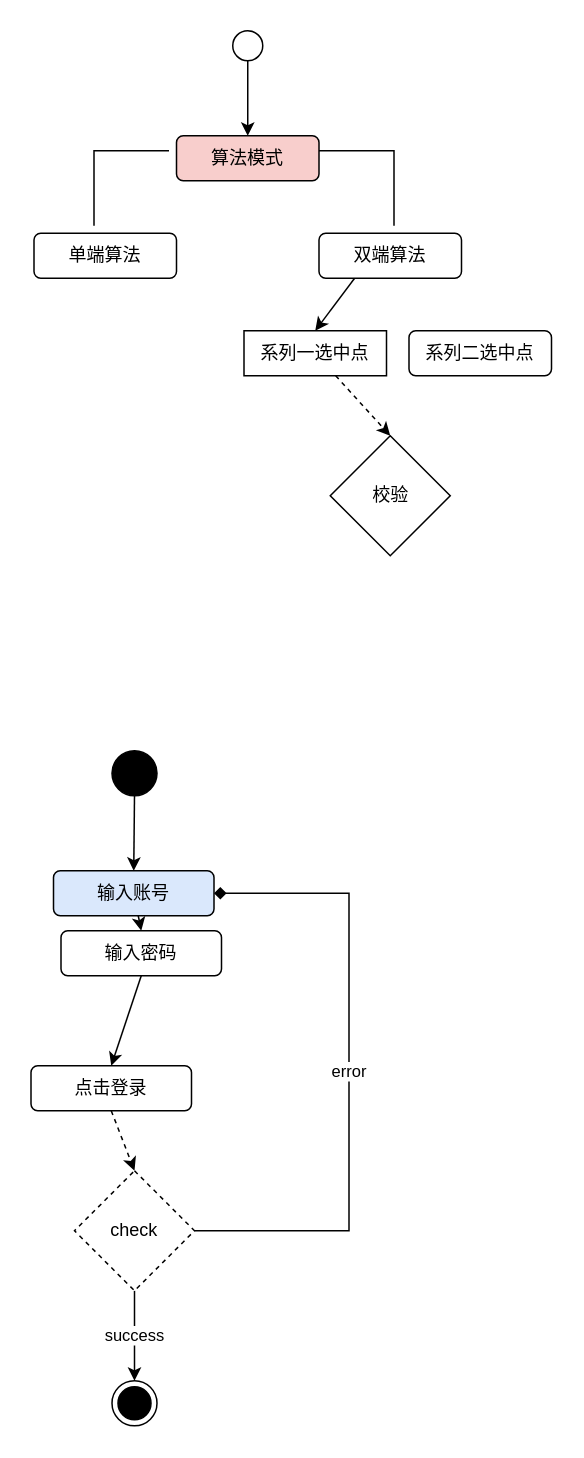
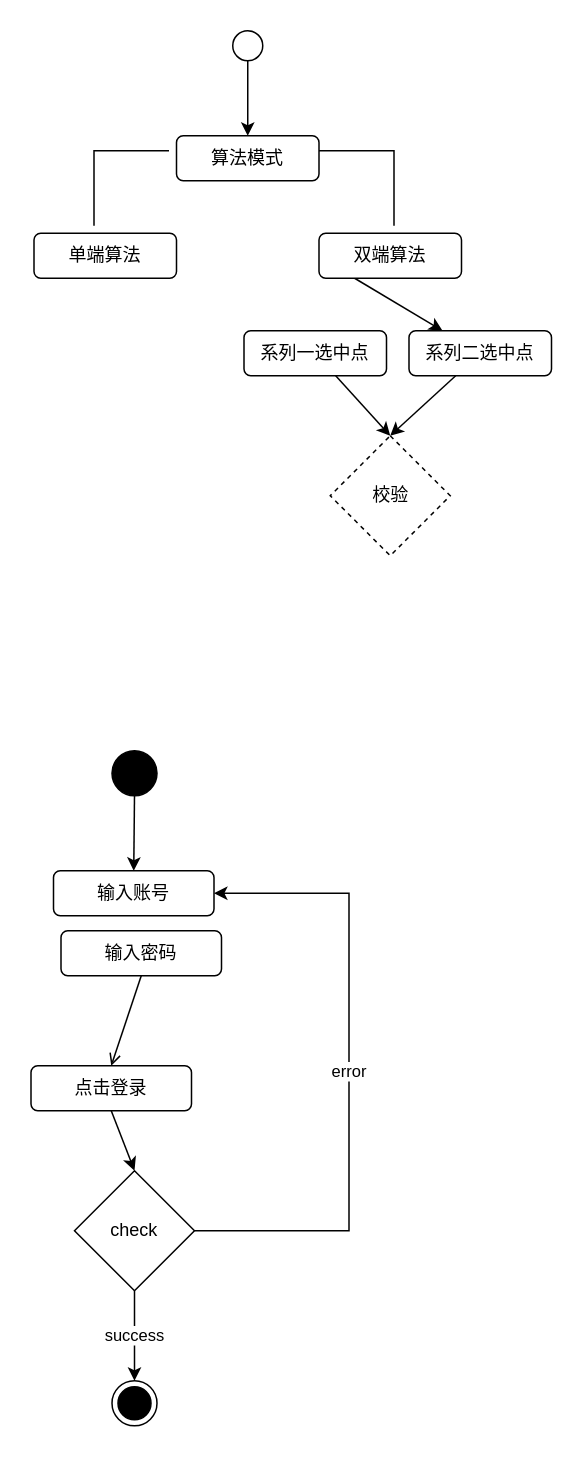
  <mxCell id="0" />
  <mxCell id="1" parent="0" />
  <mxCell id="2" value="" style="edgeStyle=none;html=1;" edge="1" parent="1" source="3" target="4"><mxGeometry relative="1" as="geometry" /></mxCell>
  <mxCell id="3" value="" style="ellipse;whiteSpace=wrap;html=1;aspect=fixed;" vertex="1" parent="1"><mxGeometry x="154.5" y="20" width="20" height="20" as="geometry" /></mxCell>
- <mxCell id="4" value="算法模式" style="rounded=1;whiteSpace=wrap;html=1;fillColor=#f8cecc;" vertex="1" parent="1"><mxGeometry x="117" y="90" width="95" height="30" as="geometry" /></mxCell>
- <mxCell id="5" style="edgeStyle=none;rounded=0;html=1;exitX=0.25;exitY=1;exitDx=0;exitDy=0;entryX=0.5;entryY=0;entryDx=0;entryDy=0;" edge="1" parent="1" source="6" target="9"><mxGeometry relative="1" as="geometry" /></mxCell>
+ <mxCell id="4" value="算法模式" style="rounded=1;whiteSpace=wrap;html=1;" vertex="1" parent="1"><mxGeometry x="117" y="90" width="95" height="30" as="geometry" /></mxCell>
+ <mxCell id="5" style="edgeStyle=none;rounded=0;html=1;exitX=0.25;exitY=1;exitDx=0;exitDy=0;" edge="1" parent="1" source="6" target="11"><mxGeometry relative="1" as="geometry" /></mxCell>
  <mxCell id="6" value="双端算法" style="rounded=1;whiteSpace=wrap;html=1;" vertex="1" parent="1"><mxGeometry x="212" y="155" width="95" height="30" as="geometry" /></mxCell>
  <mxCell id="7" value="单端算法" style="rounded=1;whiteSpace=wrap;html=1;" vertex="1" parent="1"><mxGeometry x="22" y="155" width="95" height="30" as="geometry" /></mxCell>
- <mxCell id="8" style="edgeStyle=none;rounded=0;html=1;entryX=0.5;entryY=0;entryDx=0;entryDy=0;dashed=1;" edge="1" parent="1" source="9" target="12"><mxGeometry relative="1" as="geometry" /></mxCell>
- <mxCell id="9" value="系列一选中点" style="whiteSpace=wrap;html=1;rounded=0;" vertex="1" parent="1"><mxGeometry x="162" y="220" width="95" height="30" as="geometry" /></mxCell>
+ <mxCell id="8" style="edgeStyle=none;rounded=0;html=1;entryX=0.5;entryY=0;entryDx=0;entryDy=0;" edge="1" parent="1" source="9" target="12"><mxGeometry relative="1" as="geometry" /></mxCell>
+ <mxCell id="9" value="系列一选中点" style="rounded=1;whiteSpace=wrap;html=1;" vertex="1" parent="1"><mxGeometry x="162" y="220" width="95" height="30" as="geometry" /></mxCell>
+ <mxCell id="10" style="edgeStyle=none;rounded=0;html=1;entryX=0.5;entryY=0;entryDx=0;entryDy=0;" edge="1" parent="1" source="11" target="12"><mxGeometry relative="1" as="geometry" /></mxCell>
  <mxCell id="11" value="系列二选中点" style="rounded=1;whiteSpace=wrap;html=1;" vertex="1" parent="1"><mxGeometry x="272" y="220" width="95" height="30" as="geometry" /></mxCell>
- <mxCell id="12" value="校验" style="rhombus;whiteSpace=wrap;html=1;" vertex="1" parent="1"><mxGeometry x="219.5" y="290" width="80" height="80" as="geometry" /></mxCell>
+ <mxCell id="12" value="校验" style="rhombus;whiteSpace=wrap;html=1;dashed=1;" vertex="1" parent="1"><mxGeometry x="219.5" y="290" width="80" height="80" as="geometry" /></mxCell>
  <mxCell id="13" value="" style="endArrow=none;html=1;rounded=0;" edge="1" parent="1"><mxGeometry width="50" height="50" relative="1" as="geometry"><mxPoint x="62" y="150" as="sourcePoint" /><mxPoint x="112" y="100" as="targetPoint" /><Array as="points"><mxPoint x="62" y="100" /></Array></mxGeometry></mxCell>
  <mxCell id="14" value="" style="endArrow=none;html=1;rounded=0;" edge="1" parent="1"><mxGeometry width="50" height="50" relative="1" as="geometry"><mxPoint x="262" y="150" as="sourcePoint" /><mxPoint x="212" y="100" as="targetPoint" /><Array as="points"><mxPoint x="262" y="100" /></Array></mxGeometry></mxCell>
- <mxCell id="15" style="edgeStyle=none;rounded=0;html=1;entryX=0.5;entryY=0;entryDx=0;entryDy=0;" edge="1" parent="1" source="16" target="18"><mxGeometry relative="1" as="geometry" /></mxCell>
- <mxCell id="16" value="输入账号" style="rounded=1;whiteSpace=wrap;html=1;fillColor=#dae8fc;" vertex="1" parent="1"><mxGeometry x="35" y="580" width="107" height="30" as="geometry" /></mxCell>
- <mxCell id="17" style="edgeStyle=none;rounded=0;html=1;exitX=0.5;exitY=1;exitDx=0;exitDy=0;entryX=0.5;entryY=0;entryDx=0;entryDy=0;" edge="1" parent="1" source="18" target="20"><mxGeometry relative="1" as="geometry" /></mxCell>
+ <mxCell id="16" value="输入账号" style="rounded=1;whiteSpace=wrap;html=1;" vertex="1" parent="1"><mxGeometry x="35" y="580" width="107" height="30" as="geometry" /></mxCell>
+ <mxCell id="17" style="edgeStyle=none;rounded=0;html=1;exitX=0.5;exitY=1;exitDx=0;exitDy=0;entryX=0.5;entryY=0;entryDx=0;entryDy=0;endArrow=open;" edge="1" parent="1" source="18" target="20"><mxGeometry relative="1" as="geometry" /></mxCell>
  <mxCell id="18" value="输入密码" style="rounded=1;whiteSpace=wrap;html=1;" vertex="1" parent="1"><mxGeometry x="40" y="620" width="107" height="30" as="geometry" /></mxCell>
- <mxCell id="19" style="edgeStyle=none;rounded=0;html=1;exitX=0.5;exitY=1;exitDx=0;exitDy=0;entryX=0.5;entryY=0;entryDx=0;entryDy=0;dashed=1;" edge="1" parent="1" source="20" target="23"><mxGeometry relative="1" as="geometry" /></mxCell>
+ <mxCell id="19" style="edgeStyle=none;rounded=0;html=1;exitX=0.5;exitY=1;exitDx=0;exitDy=0;entryX=0.5;entryY=0;entryDx=0;entryDy=0;" edge="1" parent="1" source="20" target="23"><mxGeometry relative="1" as="geometry" /></mxCell>
  <mxCell id="20" value="点击登录" style="rounded=1;whiteSpace=wrap;html=1;" vertex="1" parent="1"><mxGeometry x="20" y="710" width="107" height="30" as="geometry" /></mxCell>
- <mxCell id="21" value="error" style="edgeStyle=none;rounded=0;html=1;entryX=1;entryY=0.5;entryDx=0;entryDy=0;endArrow=diamond;" edge="1" parent="1" source="23" target="16"><mxGeometry relative="1" as="geometry"><Array as="points"><mxPoint x="232" y="820" /><mxPoint x="232" y="595" /></Array></mxGeometry></mxCell>
+ <mxCell id="21" value="error" style="edgeStyle=none;rounded=0;html=1;entryX=1;entryY=0.5;entryDx=0;entryDy=0;" edge="1" parent="1" source="23" target="16"><mxGeometry relative="1" as="geometry"><Array as="points"><mxPoint x="232" y="820" /><mxPoint x="232" y="595" /></Array></mxGeometry></mxCell>
  <mxCell id="22" value="success" style="edgeStyle=none;rounded=0;html=1;entryX=0.5;entryY=0;entryDx=0;entryDy=0;" edge="1" parent="1" source="23" target="26"><mxGeometry relative="1" as="geometry" /></mxCell>
- <mxCell id="23" value="check" style="rhombus;whiteSpace=wrap;html=1;dashed=1;" vertex="1" parent="1"><mxGeometry x="49" y="780" width="80" height="80" as="geometry" /></mxCell>
+ <mxCell id="23" value="check" style="rhombus;whiteSpace=wrap;html=1;" vertex="1" parent="1"><mxGeometry x="49" y="780" width="80" height="80" as="geometry" /></mxCell>
  <mxCell id="24" style="edgeStyle=none;rounded=0;html=1;entryX=0.5;entryY=0;entryDx=0;entryDy=0;" edge="1" parent="1" source="25" target="16"><mxGeometry relative="1" as="geometry" /></mxCell>
  <mxCell id="25" value="" style="ellipse;fillColor=strokeColor;" vertex="1" parent="1"><mxGeometry x="74" y="500" width="30" height="30" as="geometry" /></mxCell>
  <mxCell id="26" value="" style="ellipse;html=1;shape=endState;fillColor=strokeColor;" vertex="1" parent="1"><mxGeometry x="74" y="920" width="30" height="30" as="geometry" /></mxCell>
